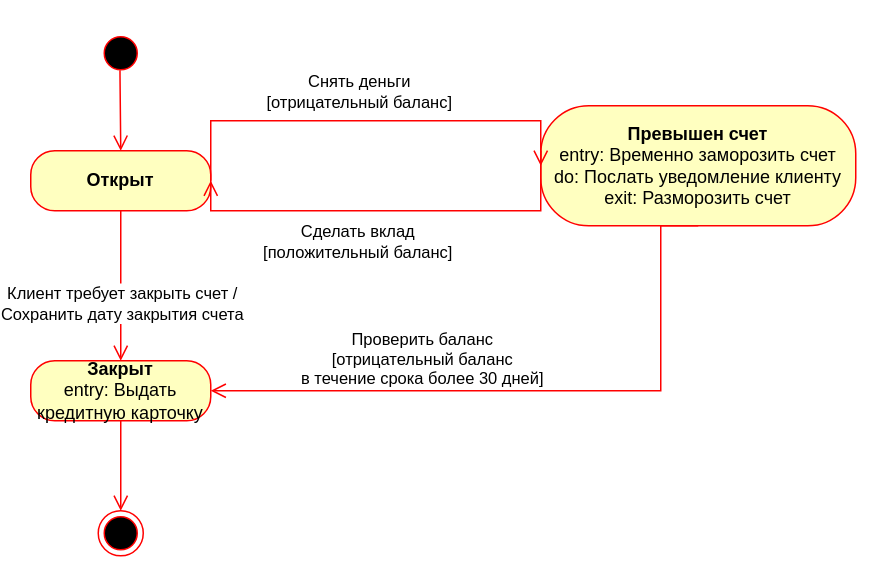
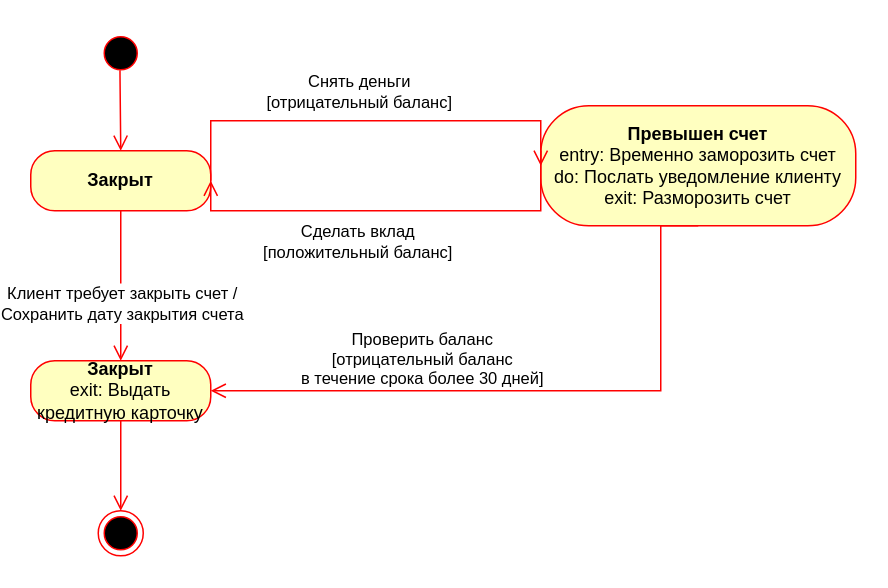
  <mxCell id="0" />
  <mxCell id="1" parent="0" />
  <mxCell id="2" value="" style="ellipse;html=1;shape=startState;fillColor=#000000;strokeColor=#ff0000;" parent="1" vertex="1"><mxGeometry x="65" y="20" width="30" height="30" as="geometry" /></mxCell>
  <mxCell id="3" value="" style="edgeStyle=orthogonalEdgeStyle;html=1;verticalAlign=bottom;endArrow=open;endSize=8;strokeColor=#ff0000;rounded=0;entryX=0.5;entryY=0;entryDx=0;entryDy=0;exitX=0.483;exitY=0.878;exitDx=0;exitDy=0;exitPerimeter=0;" parent="1" source="2" edge="1"><mxGeometry relative="1" as="geometry"><mxPoint x="80" y="100" as="targetPoint" /><mxPoint x="81" y="50" as="sourcePoint" /><Array as="points"><mxPoint x="80" y="50" /><mxPoint x="80" y="50" /></Array></mxGeometry></mxCell>
  <mxCell id="4" value="" style="ellipse;html=1;shape=endState;fillColor=#000000;strokeColor=#ff0000;" parent="1" vertex="1"><mxGeometry x="65" y="340" width="30" height="30" as="geometry" /></mxCell>
- <mxCell id="5" value="&lt;b&gt;Открыт&lt;/b&gt;" style="rounded=1;whiteSpace=wrap;html=1;arcSize=40;fontColor=#000000;fillColor=#ffffc0;strokeColor=#ff0000;" parent="1" vertex="1"><mxGeometry x="20" y="100" width="120" height="40" as="geometry" /></mxCell>
+ <mxCell id="5" value="&lt;b&gt;Закрыт&lt;/b&gt;" style="rounded=1;whiteSpace=wrap;html=1;arcSize=40;fontColor=#000000;fillColor=#ffffc0;strokeColor=#ff0000;" parent="1" vertex="1"><mxGeometry x="20" y="100" width="120" height="40" as="geometry" /></mxCell>
  <mxCell id="6" value="" style="edgeStyle=orthogonalEdgeStyle;html=1;verticalAlign=bottom;endArrow=open;endSize=8;strokeColor=#ff0000;rounded=0;entryX=0.5;entryY=0;entryDx=0;entryDy=0;" parent="1" target="8" edge="1"><mxGeometry relative="1" as="geometry"><mxPoint x="81" y="200" as="targetPoint" /><mxPoint x="80" y="140" as="sourcePoint" /><Array as="points"><mxPoint x="80" y="140" /></Array></mxGeometry></mxCell>
  <mxCell id="7" value="Клиент требует закрыть счет /&lt;br&gt;Сохранить дату закрытия счета" style="edgeLabel;html=1;align=center;verticalAlign=middle;resizable=0;points=[];" parent="6" vertex="1" connectable="0"><mxGeometry x="0.251" y="1" relative="1" as="geometry"><mxPoint x="-1" y="-2" as="offset" /></mxGeometry></mxCell>
- <mxCell id="8" value="&lt;b&gt;Закрыт&lt;/b&gt;&lt;br&gt;entry: Выдать кредитную карточку" style="rounded=1;whiteSpace=wrap;html=1;arcSize=40;fontColor=#000000;fillColor=#ffffc0;strokeColor=#ff0000;" parent="1" vertex="1"><mxGeometry x="20" y="240" width="120" height="40" as="geometry" /></mxCell>
+ <mxCell id="8" value="&lt;b&gt;Закрыт&lt;/b&gt;&lt;br&gt;exit: Выдать кредитную карточку" style="rounded=1;whiteSpace=wrap;html=1;arcSize=40;fontColor=#000000;fillColor=#ffffc0;strokeColor=#ff0000;" parent="1" vertex="1"><mxGeometry x="20" y="240" width="120" height="40" as="geometry" /></mxCell>
  <mxCell id="9" value="" style="edgeStyle=orthogonalEdgeStyle;html=1;verticalAlign=bottom;endArrow=open;endSize=8;strokeColor=#ff0000;rounded=0;" parent="1" source="8" edge="1"><mxGeometry relative="1" as="geometry"><mxPoint x="80" y="340" as="targetPoint" /></mxGeometry></mxCell>
  <mxCell id="10" value="&lt;b&gt;Превышен счет&lt;/b&gt;&lt;br&gt;entry: Временно заморозить счет&lt;br&gt;do: Послать уведомление клиенту&lt;br&gt;exit: Разморозить счет" style="rounded=1;whiteSpace=wrap;html=1;arcSize=40;fontColor=#000000;fillColor=#ffffc0;strokeColor=#ff0000;" parent="1" vertex="1"><mxGeometry x="360" y="70" width="210" height="80" as="geometry" /></mxCell>
  <mxCell id="11" value="" style="edgeStyle=orthogonalEdgeStyle;html=1;verticalAlign=bottom;endArrow=open;endSize=8;strokeColor=#ff0000;rounded=0;entryX=1;entryY=0.5;entryDx=0;entryDy=0;" parent="1" edge="1"><mxGeometry relative="1" as="geometry"><mxPoint x="140" y="120" as="targetPoint" /><Array as="points"><mxPoint x="360" y="140" /><mxPoint x="140" y="140" /></Array><mxPoint x="360" y="100" as="sourcePoint" /></mxGeometry></mxCell>
  <mxCell id="12" value="Сделать вклад&lt;br&gt;[положительный баланс]" style="edgeLabel;html=1;align=center;verticalAlign=middle;resizable=0;points=[];" parent="11" vertex="1" connectable="0"><mxGeometry x="-0.307" relative="1" as="geometry"><mxPoint x="-66" y="20" as="offset" /></mxGeometry></mxCell>
  <mxCell id="13" value="" style="edgeStyle=orthogonalEdgeStyle;html=1;verticalAlign=bottom;endArrow=open;endSize=8;strokeColor=#ff0000;rounded=0;" parent="1" edge="1"><mxGeometry relative="1" as="geometry"><mxPoint x="360" y="110" as="targetPoint" /><mxPoint x="140" y="120" as="sourcePoint" /><Array as="points"><mxPoint x="140" y="80" /><mxPoint x="360" y="80" /></Array></mxGeometry></mxCell>
  <mxCell id="14" value="Снять деньги&lt;br&gt;[отрицательный баланс]" style="edgeLabel;html=1;align=center;verticalAlign=middle;resizable=0;points=[];" parent="13" vertex="1" connectable="0"><mxGeometry x="-0.197" relative="1" as="geometry"><mxPoint x="22" y="-20" as="offset" /></mxGeometry></mxCell>
  <mxCell id="15" value="" style="edgeStyle=orthogonalEdgeStyle;html=1;verticalAlign=bottom;endArrow=open;endSize=8;strokeColor=#ff0000;rounded=0;entryX=1;entryY=0.5;entryDx=0;entryDy=0;exitX=0.5;exitY=1;exitDx=0;exitDy=0;" parent="1" source="10" target="8" edge="1"><mxGeometry relative="1" as="geometry"><mxPoint x="160" y="140" as="targetPoint" /><mxPoint x="310" y="180" as="sourcePoint" /><Array as="points"><mxPoint x="440" y="150" /><mxPoint x="440" y="260" /></Array></mxGeometry></mxCell>
  <mxCell id="16" value="Проверить баланс&lt;br&gt;[отрицательный баланс &lt;br&gt;в течение срока более 30 дней]" style="edgeLabel;html=1;align=center;verticalAlign=middle;resizable=0;points=[];" parent="15" vertex="1" connectable="0"><mxGeometry x="-0.134" y="-1" relative="1" as="geometry"><mxPoint x="-107" y="-21" as="offset" /></mxGeometry></mxCell>
